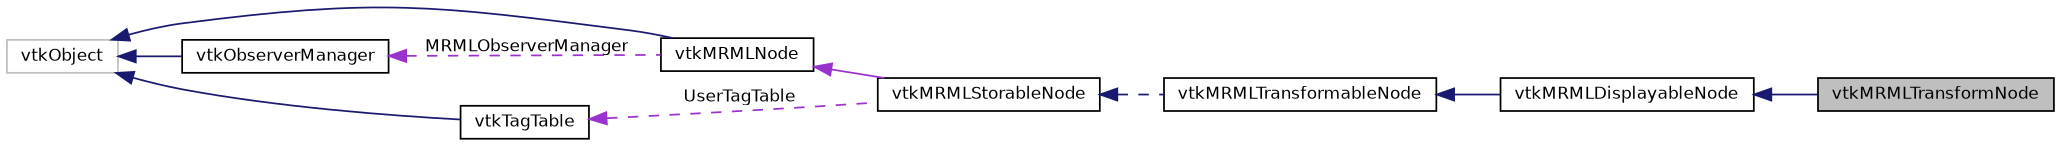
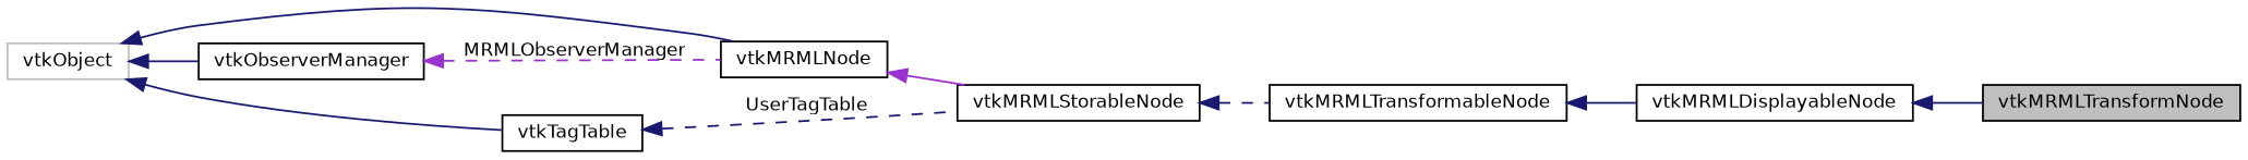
  digraph {
    rankdir=LR
    node [color=black fontname=Helvetica fontsize=10 shape=record]
    edge [color=midnightblue dir=back fontname=Helvetica fontsize=10 labelfontname=Helvetica labelfontsize=10 style=solid]
    n1 [fillcolor=grey75 fontcolor=black height=0.2 label=vtkMRMLTransformNode style=filled width=0.4]
    n2 [height=0.2 label=vtkMRMLDisplayableNode width=0.4]
    n3 [height=0.2 label=vtkMRMLTransformableNode width=0.4]
    n4 [height=0.2 label=vtkMRMLStorableNode width=0.4]
    n5 [height=0.2 label=vtkMRMLNode width=0.4]
    n6 [color=grey75 height=0.2 label=vtkObject width=0.4]
    n7 [height=0.2 label=vtkObserverManager width=0.4]
    n8 [height=0.2 label=vtkTagTable width=0.4]
    n2 -> n1
    n3 -> n2
    n4 -> n3 [style=dashed]
    n5 -> n4 [color=darkorchid3]
    n6 -> n5
    n6 -> n7
    n6 -> n8
    n7 -> n5 [color=darkorchid3 label=" MRMLObserverManager" style=dashed]
-   n8 -> n4 [color=darkorchid3 label=" UserTagTable" style=dashed]
+   n8 -> n4 [label=" UserTagTable" style=dashed]
  }
